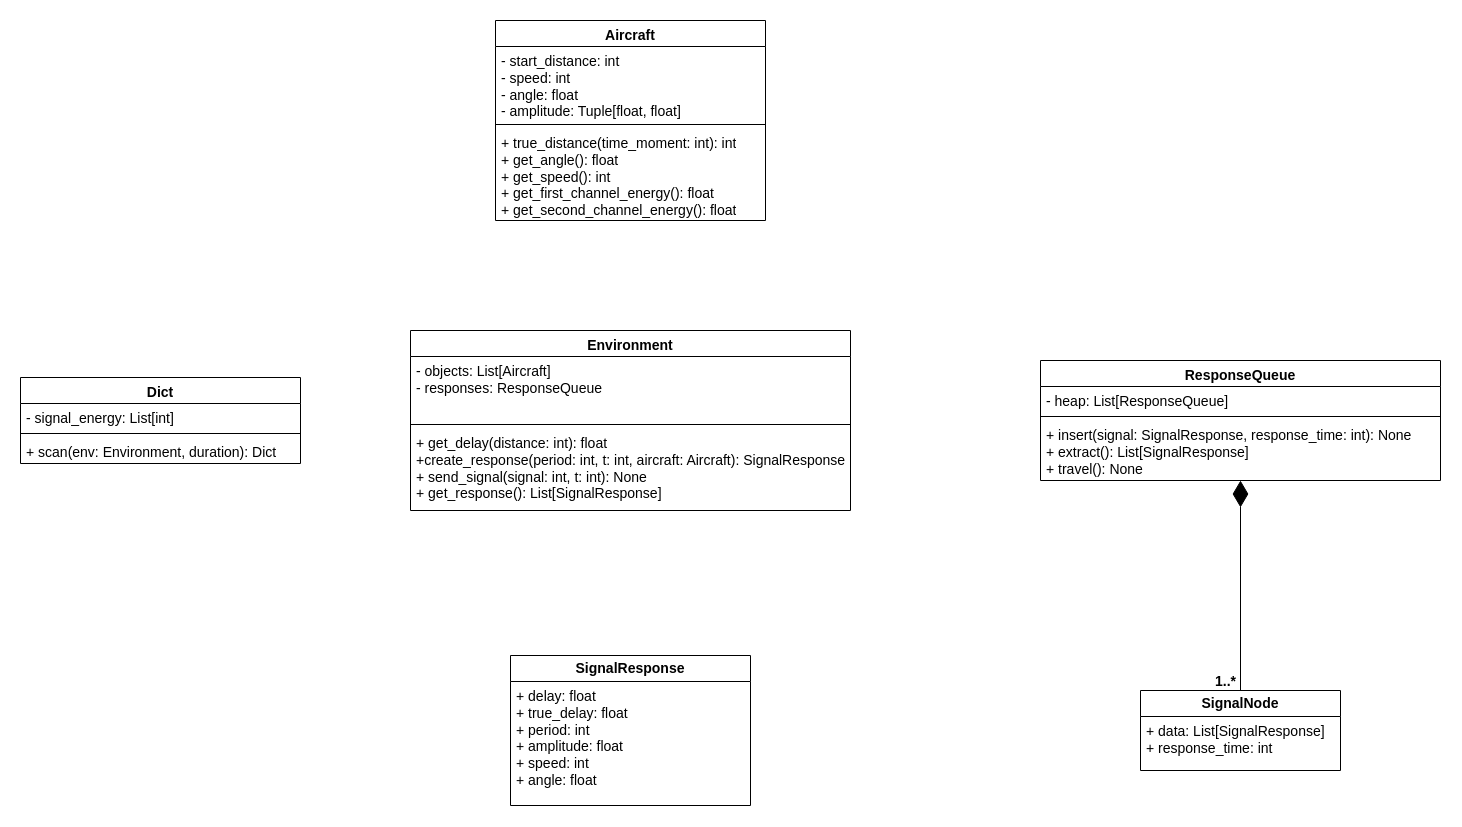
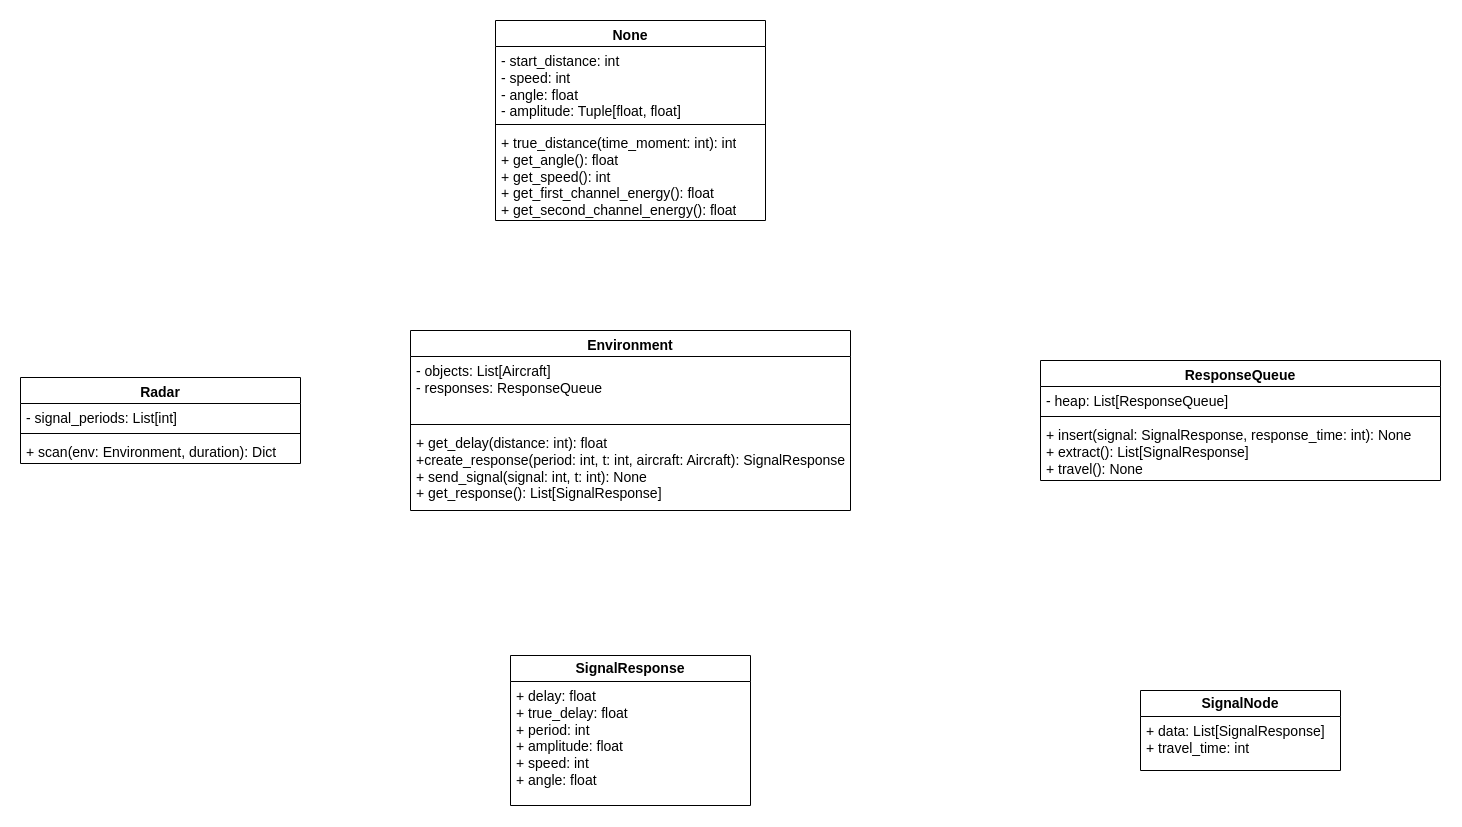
  <mxCell id="0" />
  <mxCell id="1" parent="0" />
- <mxCell id="2" value="&lt;font style=&quot;font-size: 14px;&quot;&gt;Dict&lt;/font&gt;" style="swimlane;fontStyle=1;align=center;verticalAlign=top;childLayout=stackLayout;horizontal=1;startSize=26;horizontalStack=0;resizeParent=1;resizeParentMax=0;resizeLast=0;collapsible=1;marginBottom=0;whiteSpace=wrap;html=1;" parent="1" vertex="1"><mxGeometry x="20" y="377" width="280" height="86" as="geometry" /></mxCell>
- <mxCell id="3" value="&lt;font style=&quot;font-size: 14px;&quot;&gt;- signal_energy: List[int]&lt;/font&gt;" style="text;strokeColor=none;fillColor=none;align=left;verticalAlign=top;spacingLeft=4;spacingRight=4;overflow=hidden;rotatable=0;points=[[0,0.5],[1,0.5]];portConstraint=eastwest;whiteSpace=wrap;html=1;" parent="2" vertex="1"><mxGeometry y="26" width="280" height="26" as="geometry" /></mxCell>
+ <mxCell id="2" value="&lt;font style=&quot;font-size: 14px;&quot;&gt;Radar&lt;/font&gt;" style="swimlane;fontStyle=1;align=center;verticalAlign=top;childLayout=stackLayout;horizontal=1;startSize=26;horizontalStack=0;resizeParent=1;resizeParentMax=0;resizeLast=0;collapsible=1;marginBottom=0;whiteSpace=wrap;html=1;" parent="1" vertex="1"><mxGeometry x="20" y="377" width="280" height="86" as="geometry" /></mxCell>
+ <mxCell id="3" value="&lt;font style=&quot;font-size: 14px;&quot;&gt;- signal_periods: List[int]&lt;/font&gt;" style="text;strokeColor=none;fillColor=none;align=left;verticalAlign=top;spacingLeft=4;spacingRight=4;overflow=hidden;rotatable=0;points=[[0,0.5],[1,0.5]];portConstraint=eastwest;whiteSpace=wrap;html=1;" parent="2" vertex="1"><mxGeometry y="26" width="280" height="26" as="geometry" /></mxCell>
  <mxCell id="4" value="" style="line;strokeWidth=1;fillColor=none;align=left;verticalAlign=middle;spacingTop=-1;spacingLeft=3;spacingRight=3;rotatable=0;labelPosition=right;points=[];portConstraint=eastwest;strokeColor=inherit;" parent="2" vertex="1"><mxGeometry y="52" width="280" height="8" as="geometry" /></mxCell>
  <mxCell id="5" value="&lt;font style=&quot;font-size: 14px;&quot;&gt;+ scan(env: Environment, duration): Dict&lt;/font&gt;" style="text;strokeColor=none;fillColor=none;align=left;verticalAlign=top;spacingLeft=4;spacingRight=4;overflow=hidden;rotatable=0;points=[[0,0.5],[1,0.5]];portConstraint=eastwest;whiteSpace=wrap;html=1;" parent="2" vertex="1"><mxGeometry y="60" width="280" height="26" as="geometry" /></mxCell>
- <mxCell id="6" value="&lt;font style=&quot;font-size: 14px;&quot;&gt;Aircraft&lt;/font&gt;" style="swimlane;fontStyle=1;align=center;verticalAlign=top;childLayout=stackLayout;horizontal=1;startSize=26;horizontalStack=0;resizeParent=1;resizeParentMax=0;resizeLast=0;collapsible=1;marginBottom=0;whiteSpace=wrap;html=1;" parent="1" vertex="1"><mxGeometry x="495" width="270" height="200" as="geometry" y="20" /></mxCell>
+ <mxCell id="6" value="&lt;font style=&quot;font-size: 14px;&quot;&gt;None&lt;/font&gt;" style="swimlane;fontStyle=1;align=center;verticalAlign=top;childLayout=stackLayout;horizontal=1;startSize=26;horizontalStack=0;resizeParent=1;resizeParentMax=0;resizeLast=0;collapsible=1;marginBottom=0;whiteSpace=wrap;html=1;" parent="1" vertex="1"><mxGeometry x="495" width="270" height="200" as="geometry" y="20" /></mxCell>
  <mxCell id="7" value="&lt;font style=&quot;font-size: 14px;&quot;&gt;- start_distance: int&lt;br&gt;- speed: int&lt;br&gt;- angle: float&lt;br&gt;- amplitude: Tuple[float, float]&lt;br&gt;&lt;/font&gt;" style="text;strokeColor=none;fillColor=none;align=left;verticalAlign=top;spacingLeft=4;spacingRight=4;overflow=hidden;rotatable=0;points=[[0,0.5],[1,0.5]];portConstraint=eastwest;whiteSpace=wrap;html=1;" parent="6" vertex="1"><mxGeometry y="26" width="270" height="74" as="geometry" /></mxCell>
  <mxCell id="8" value="" style="line;strokeWidth=1;fillColor=none;align=left;verticalAlign=middle;spacingTop=-1;spacingLeft=3;spacingRight=3;rotatable=0;labelPosition=right;points=[];portConstraint=eastwest;strokeColor=inherit;" parent="6" vertex="1"><mxGeometry y="100" width="270" height="8" as="geometry" /></mxCell>
  <mxCell id="9" value="&lt;font style=&quot;font-size: 14px;&quot;&gt;+ true_distance(time_moment: int): int&lt;br&gt;+ get_angle(): float&lt;br&gt;+ get_speed(): int&lt;br&gt;+ get_first_channel_energy(): float&lt;br&gt;+ get_second_channel_energy(): float&lt;br&gt;&lt;/font&gt;" style="text;strokeColor=none;fillColor=none;align=left;verticalAlign=top;spacingLeft=4;spacingRight=4;overflow=hidden;rotatable=0;points=[[0,0.5],[1,0.5]];portConstraint=eastwest;whiteSpace=wrap;html=1;" parent="6" vertex="1"><mxGeometry y="108" width="270" height="92" as="geometry" /></mxCell>
  <mxCell id="10" value="&lt;b&gt;&lt;font style=&quot;font-size: 14px;&quot;&gt;SignalResponse&lt;/font&gt;&lt;/b&gt;" style="swimlane;fontStyle=0;childLayout=stackLayout;horizontal=1;startSize=26;fillColor=none;horizontalStack=0;resizeParent=1;resizeParentMax=0;resizeLast=0;collapsible=1;marginBottom=0;whiteSpace=wrap;html=1;" parent="1" vertex="1"><mxGeometry x="510" y="655" width="240" height="150" as="geometry"><mxRectangle x="310" y="420" width="110" height="30" as="alternateBounds" /></mxGeometry></mxCell>
  <mxCell id="11" value="&lt;font style=&quot;font-size: 14px;&quot;&gt;+ delay: float&lt;br&gt;+ true_delay: float&lt;br&gt;+ period: int&lt;br&gt;+ amplitude: float&lt;br&gt;+ speed: int&lt;br&gt;+ angle: float&lt;br&gt;&lt;/font&gt;" style="text;strokeColor=none;fillColor=none;align=left;verticalAlign=top;spacingLeft=4;spacingRight=4;overflow=hidden;rotatable=0;points=[[0,0.5],[1,0.5]];portConstraint=eastwest;whiteSpace=wrap;html=1;" parent="10" vertex="1"><mxGeometry y="26" width="240" height="124" as="geometry" /></mxCell>
  <mxCell id="12" value="&lt;font style=&quot;font-size: 14px;&quot;&gt;ResponseQueue&lt;/font&gt;" style="swimlane;fontStyle=1;align=center;verticalAlign=top;childLayout=stackLayout;horizontal=1;startSize=26;horizontalStack=0;resizeParent=1;resizeParentMax=0;resizeLast=0;collapsible=1;marginBottom=0;whiteSpace=wrap;html=1;" parent="1" vertex="1"><mxGeometry x="1040" y="360" width="400" height="120" as="geometry" /></mxCell>
  <mxCell id="13" value="&lt;font style=&quot;font-size: 14px;&quot;&gt;- heap: List[ResponseQueue]&lt;/font&gt;" style="text;strokeColor=none;fillColor=none;align=left;verticalAlign=top;spacingLeft=4;spacingRight=4;overflow=hidden;rotatable=0;points=[[0,0.5],[1,0.5]];portConstraint=eastwest;whiteSpace=wrap;html=1;" parent="12" vertex="1"><mxGeometry y="26" width="400" height="26" as="geometry" /></mxCell>
  <mxCell id="14" value="" style="line;strokeWidth=1;fillColor=none;align=left;verticalAlign=middle;spacingTop=-1;spacingLeft=3;spacingRight=3;rotatable=0;labelPosition=right;points=[];portConstraint=eastwest;strokeColor=inherit;" parent="12" vertex="1"><mxGeometry y="52" width="400" height="8" as="geometry" /></mxCell>
  <mxCell id="15" value="&lt;font style=&quot;font-size: 14px;&quot;&gt;+ insert(signal: SignalResponse, response_time: int): None&lt;br&gt;+ extract(): List[SignalResponse]&lt;br&gt;+ travel(): None&lt;br&gt;&lt;/font&gt;" style="text;strokeColor=none;fillColor=none;align=left;verticalAlign=top;spacingLeft=4;spacingRight=4;overflow=hidden;rotatable=0;points=[[0,0.5],[1,0.5]];portConstraint=eastwest;whiteSpace=wrap;html=1;" parent="12" vertex="1"><mxGeometry y="60" width="400" height="60" as="geometry" /></mxCell>
  <mxCell id="16" value="&lt;b&gt;&lt;font style=&quot;font-size: 14px;&quot;&gt;SignalNode&lt;/font&gt;&lt;/b&gt;" style="swimlane;fontStyle=0;childLayout=stackLayout;horizontal=1;startSize=26;fillColor=none;horizontalStack=0;resizeParent=1;resizeParentMax=0;resizeLast=0;collapsible=1;marginBottom=0;whiteSpace=wrap;html=1;" parent="1" vertex="1"><mxGeometry x="1140" y="690" width="200" height="80" as="geometry" /></mxCell>
- <mxCell id="17" value="&lt;font style=&quot;font-size: 14px;&quot;&gt;+ data: List[SignalResponse]&lt;br&gt;+ response_time: int&lt;br&gt;&lt;/font&gt;" style="text;strokeColor=none;fillColor=none;align=left;verticalAlign=top;spacingLeft=4;spacingRight=4;overflow=hidden;rotatable=0;points=[[0,0.5],[1,0.5]];portConstraint=eastwest;whiteSpace=wrap;html=1;" parent="16" vertex="1"><mxGeometry y="26" width="200" height="54" as="geometry" /></mxCell>
- <mxCell id="18" value="" style="endArrow=diamondThin;endFill=1;endSize=24;html=1;rounded=0;" parent="1" source="16" target="12" edge="1"><mxGeometry width="160" relative="1" as="geometry"><mxPoint x="1484" y="480" as="sourcePoint" /><mxPoint x="1644" y="480" as="targetPoint" /></mxGeometry></mxCell>
- <mxCell id="19" value="&lt;font style=&quot;font-size: 14px;&quot;&gt;&lt;b&gt;1..*&lt;/b&gt;&lt;/font&gt;" style="edgeLabel;html=1;align=center;verticalAlign=middle;resizable=0;points=[];" parent="18" vertex="1" connectable="0"><mxGeometry x="-0.662" y="-1" relative="1" as="geometry"><mxPoint x="-17" y="25" as="offset" /></mxGeometry></mxCell>
+ <mxCell id="17" value="&lt;font style=&quot;font-size: 14px;&quot;&gt;+ data: List[SignalResponse]&lt;br&gt;+ travel_time: int&lt;br&gt;&lt;/font&gt;" style="text;strokeColor=none;fillColor=none;align=left;verticalAlign=top;spacingLeft=4;spacingRight=4;overflow=hidden;rotatable=0;points=[[0,0.5],[1,0.5]];portConstraint=eastwest;whiteSpace=wrap;html=1;" parent="16" vertex="1"><mxGeometry y="26" width="200" height="54" as="geometry" /></mxCell>
  <mxCell id="20" value="&lt;font style=&quot;font-size: 14px;&quot;&gt;Environment&lt;/font&gt;" style="swimlane;fontStyle=1;align=center;verticalAlign=top;childLayout=stackLayout;horizontal=1;startSize=26;horizontalStack=0;resizeParent=1;resizeParentMax=0;resizeLast=0;collapsible=1;marginBottom=0;whiteSpace=wrap;html=1;" parent="1" vertex="1"><mxGeometry x="410" y="330" width="440" height="180" as="geometry" /></mxCell>
  <mxCell id="21" value="&lt;font style=&quot;font-size: 14px;&quot;&gt;- objects: List[Aircraft]&lt;br&gt;- responses: ResponseQueue&lt;br&gt;&lt;/font&gt;" style="text;strokeColor=none;fillColor=none;align=left;verticalAlign=top;spacingLeft=4;spacingRight=4;overflow=hidden;rotatable=0;points=[[0,0.5],[1,0.5]];portConstraint=eastwest;whiteSpace=wrap;html=1;" parent="20" vertex="1"><mxGeometry y="26" width="440" height="64" as="geometry" /></mxCell>
  <mxCell id="22" value="" style="line;strokeWidth=1;fillColor=none;align=left;verticalAlign=middle;spacingTop=-1;spacingLeft=3;spacingRight=3;rotatable=0;labelPosition=right;points=[];portConstraint=eastwest;strokeColor=inherit;" parent="20" vertex="1"><mxGeometry y="90" width="440" height="8" as="geometry" /></mxCell>
  <mxCell id="23" value="&lt;font style=&quot;font-size: 14px;&quot;&gt;+ get_delay(distance: int): float&lt;br&gt;+create_response(period: int, t: int, aircraft: Aircraft): SignalResponse&lt;br&gt;+ send_signal(signal: int, t: int): None&lt;br&gt;+ get_response(): List[SignalResponse]&lt;br&gt;&lt;/font&gt;" style="text;strokeColor=none;fillColor=none;align=left;verticalAlign=top;spacingLeft=4;spacingRight=4;overflow=hidden;rotatable=0;points=[[0,0.5],[1,0.5]];portConstraint=eastwest;whiteSpace=wrap;html=1;" parent="20" vertex="1"><mxGeometry y="98" width="440" height="82" as="geometry" /></mxCell>
